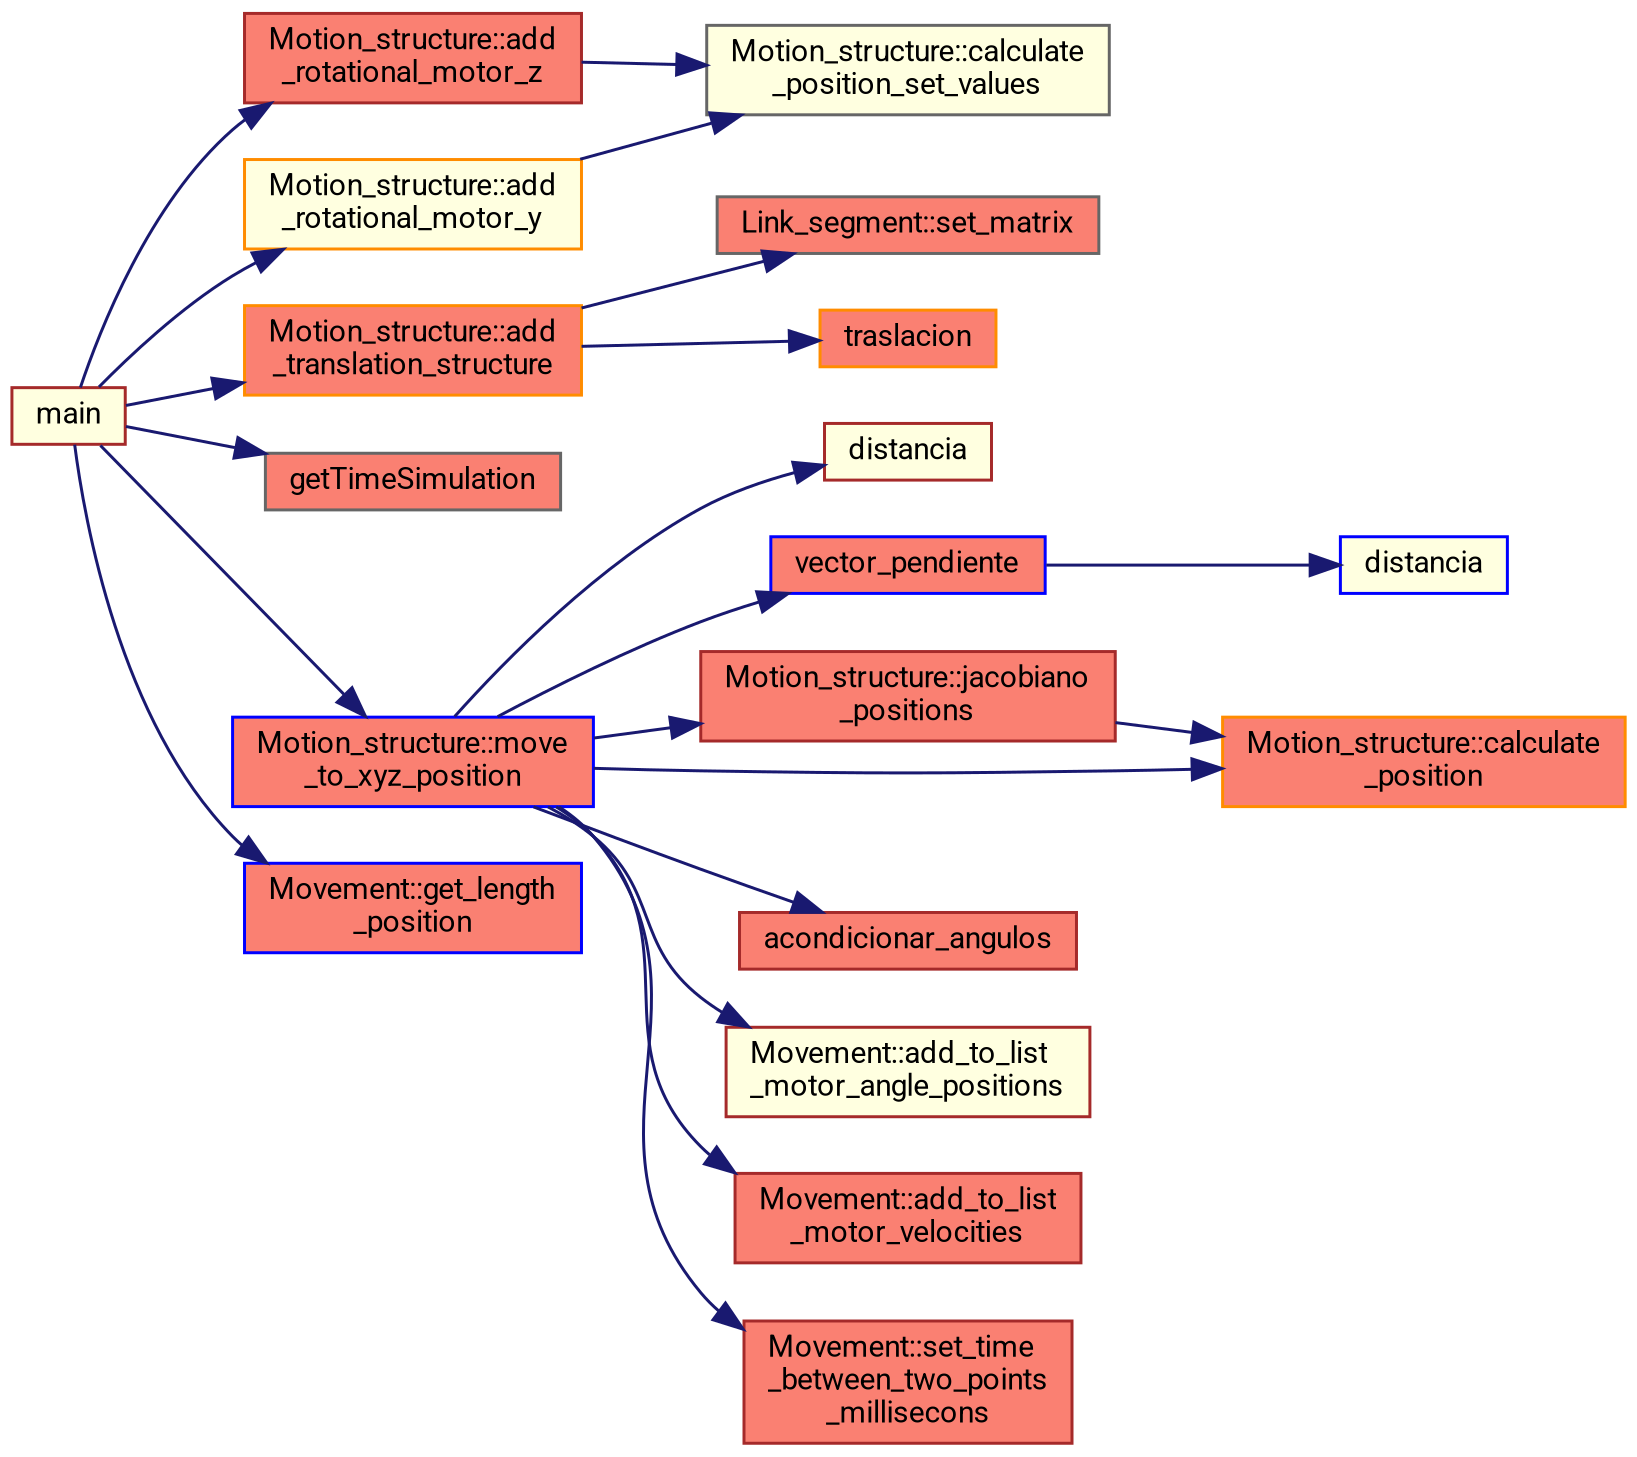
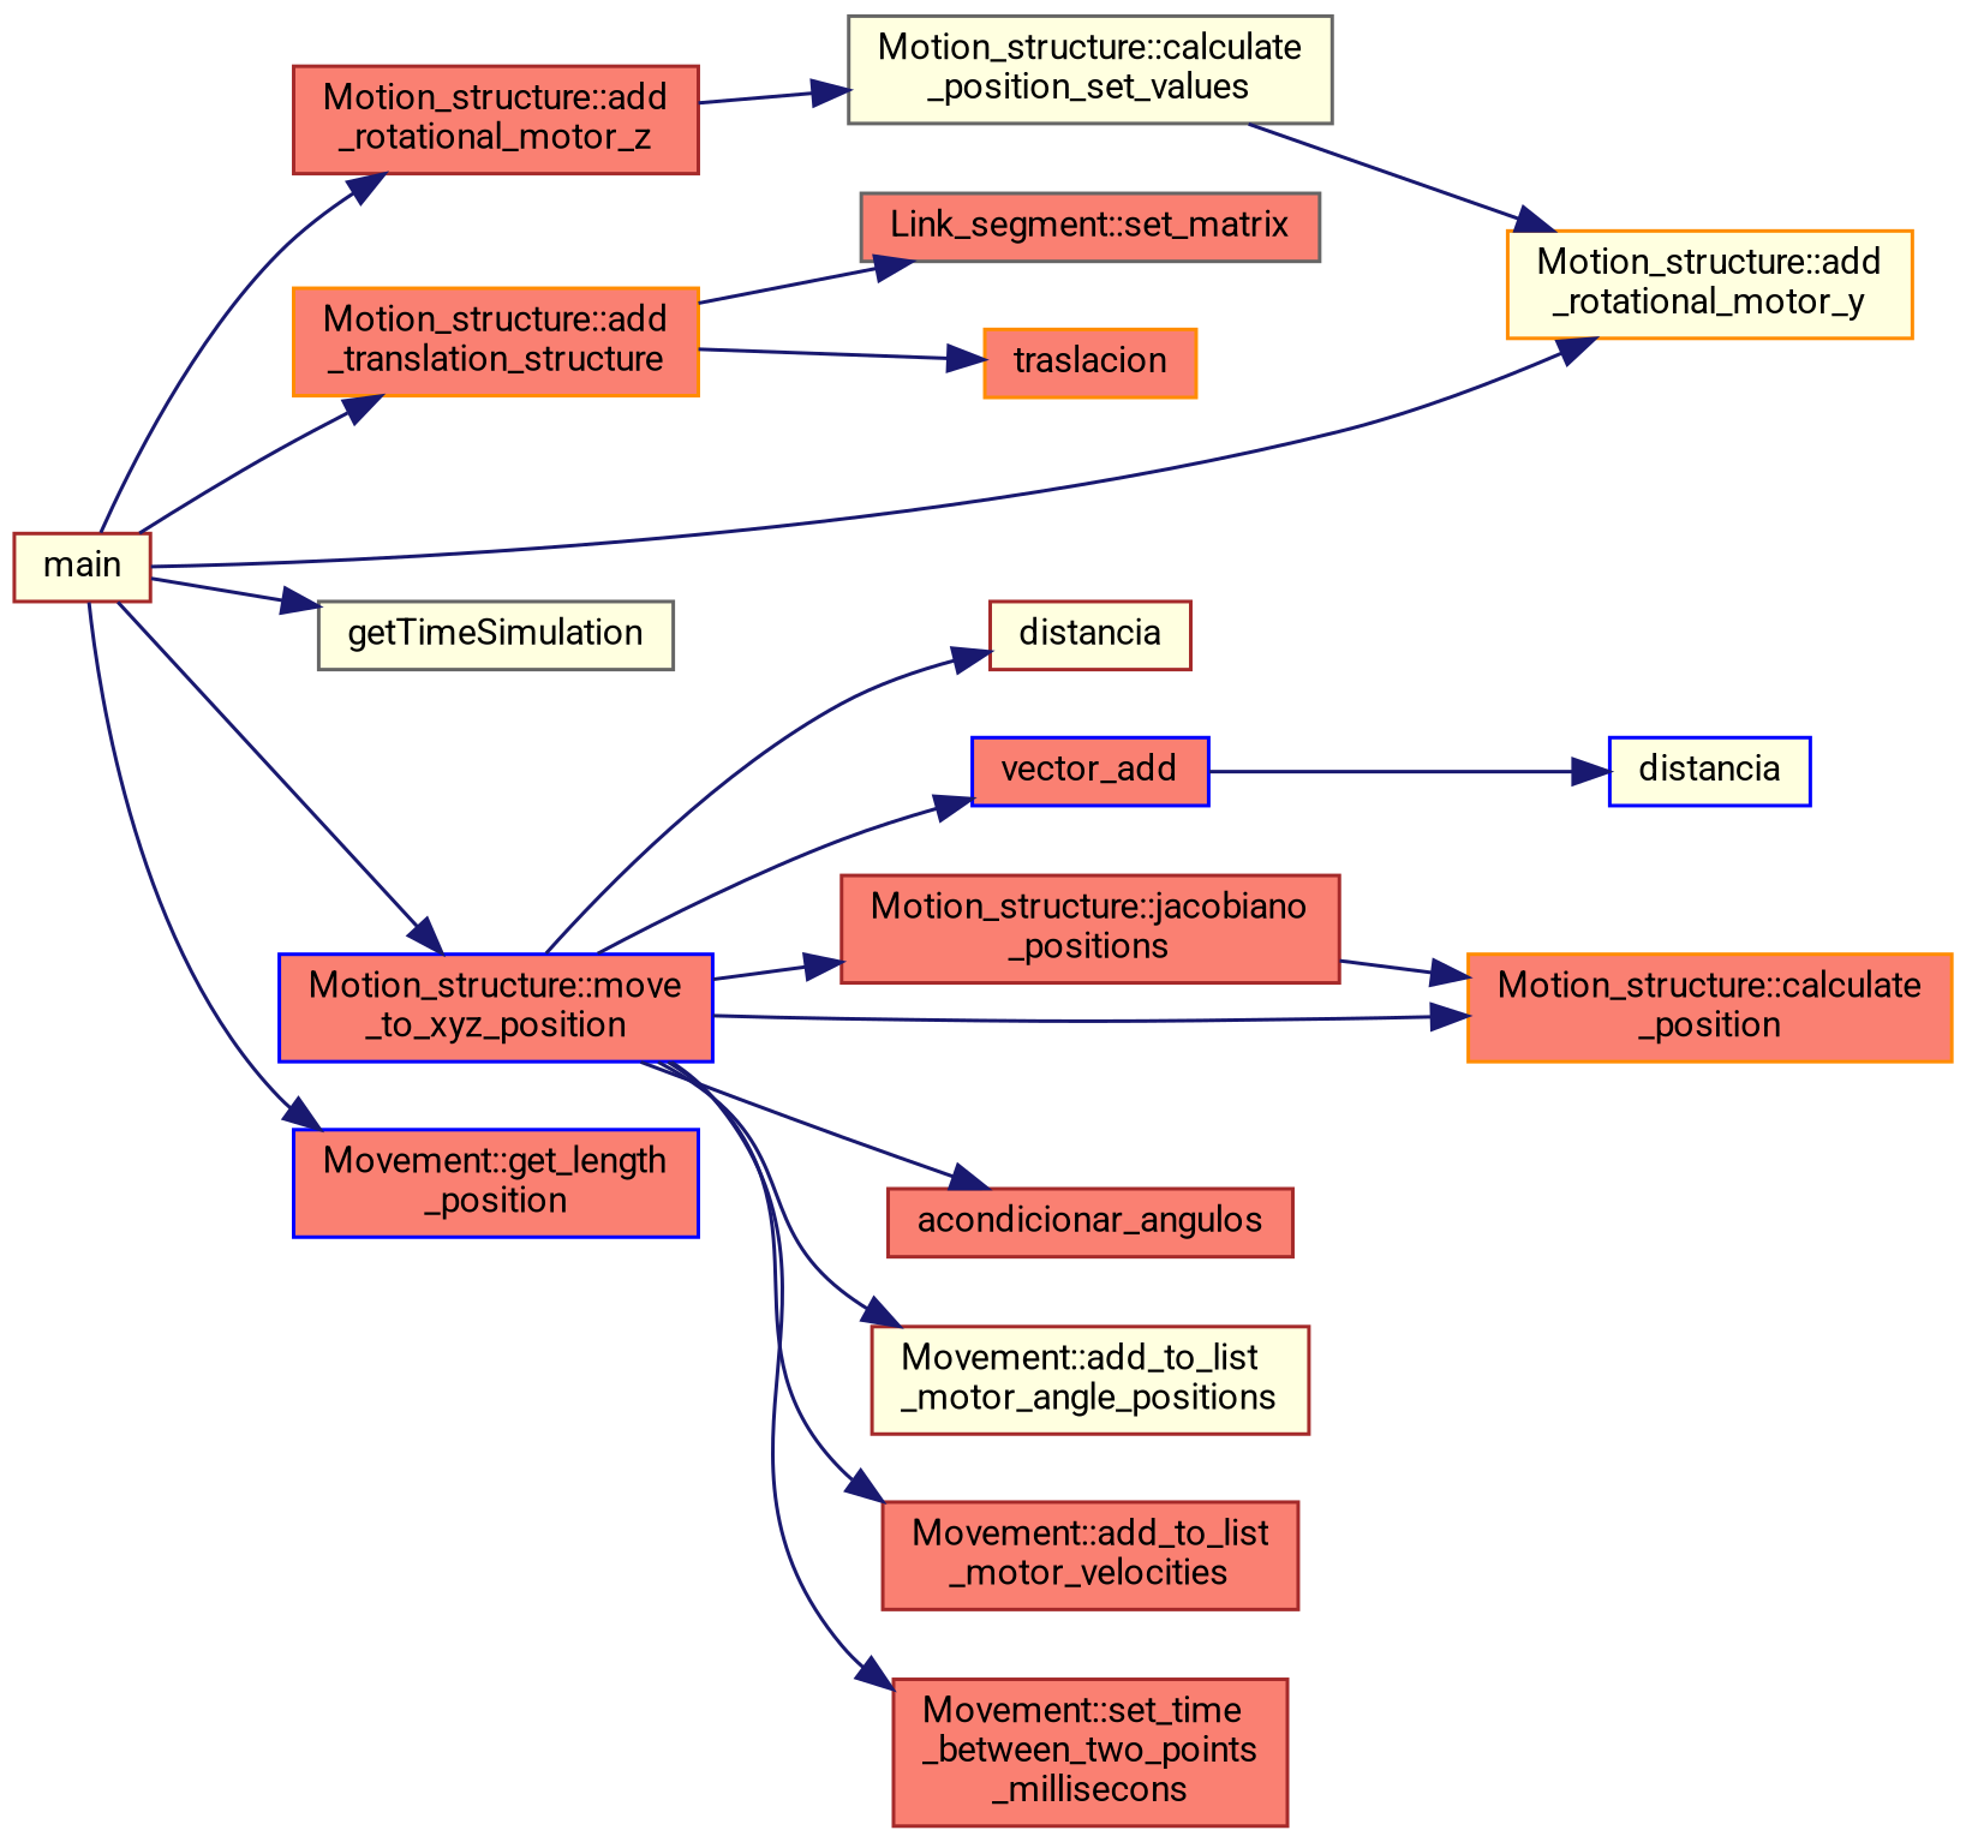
  digraph {
    fontname=Roboto
    rankdir=LR
    node [color=brown fillcolor=salmon fontname=Roboto fontsize=10 shape=record style=filled]
    edge [color=midnightblue fontname=Roboto fontsize=10 labelfontname=Helvetica labelfontsize=10 style=solid]
    n1 [fillcolor=lightyellow fontcolor=black height=0.2 label=main width=0.4]
    n2 [height=0.2 label="Motion_structure::add\l_rotational_motor_z" width=0.4]
    n3 [color=darkorange height=0.2 label="Motion_structure::add\l_translation_structure" width=0.4]
    n4 [color=darkorange fillcolor=lightyellow height=0.2 label="Motion_structure::add\l_rotational_motor_y" width=0.4]
-   n5 [color=gray40 height=0.2 label=getTimeSimulation width=0.4]
+   n5 [color=gray40 fillcolor=lightyellow height=0.2 label=getTimeSimulation width=0.4]
    n6 [color=blue height=0.2 label="Motion_structure::move\l_to_xyz_position" width=0.4]
    n7 [color=blue height=0.2 label="Movement::get_length\l_position" width=0.4]
    n8 [color=gray40 fillcolor=lightyellow height=0.2 label="Motion_structure::calculate\l_position_set_values" width=0.4]
    n9 [color=gray40 height=0.2 label="Link_segment::set_matrix" width=0.4]
    n10 [color=darkorange height=0.2 label=traslacion width=0.4]
    n11 [fillcolor=lightyellow height=0.2 label=distancia width=0.4]
-   n12 [color=blue height=0.2 label=vector_pendiente width=0.4]
+   n12 [color=blue height=0.2 label=vector_add width=0.4]
    n13 [height=0.2 label="Motion_structure::jacobiano\l_positions" width=0.4]
    n14 [color=darkorange height=0.2 label="Motion_structure::calculate\l_position" width=0.4]
    n15 [height=0.2 label=acondicionar_angulos width=0.4]
    n16 [fillcolor=lightyellow height=0.2 label="Movement::add_to_list\l_motor_angle_positions" width=0.4]
    n17 [height=0.2 label="Movement::add_to_list\l_motor_velocities" width=0.4]
    n18 [height=0.2 label="Movement::set_time\l_between_two_points\l_millisecons" width=0.4]
    n19 [color=blue fillcolor=lightyellow height=0.2 label=distancia width=0.4]
    n1 -> n2
    n1 -> n3
    n1 -> n4
    n1 -> n5
    n1 -> n6
    n1 -> n7
    n2 -> n8
    n3 -> n9
    n3 -> n10
-   n4 -> n8
+   n8 -> n4
    n6 -> n11
    n6 -> n12
    n6 -> n13
    n6 -> n14
    n6 -> n15
    n6 -> n16
    n6 -> n17
    n6 -> n18
    n12 -> n19
    n13 -> n14
  }
